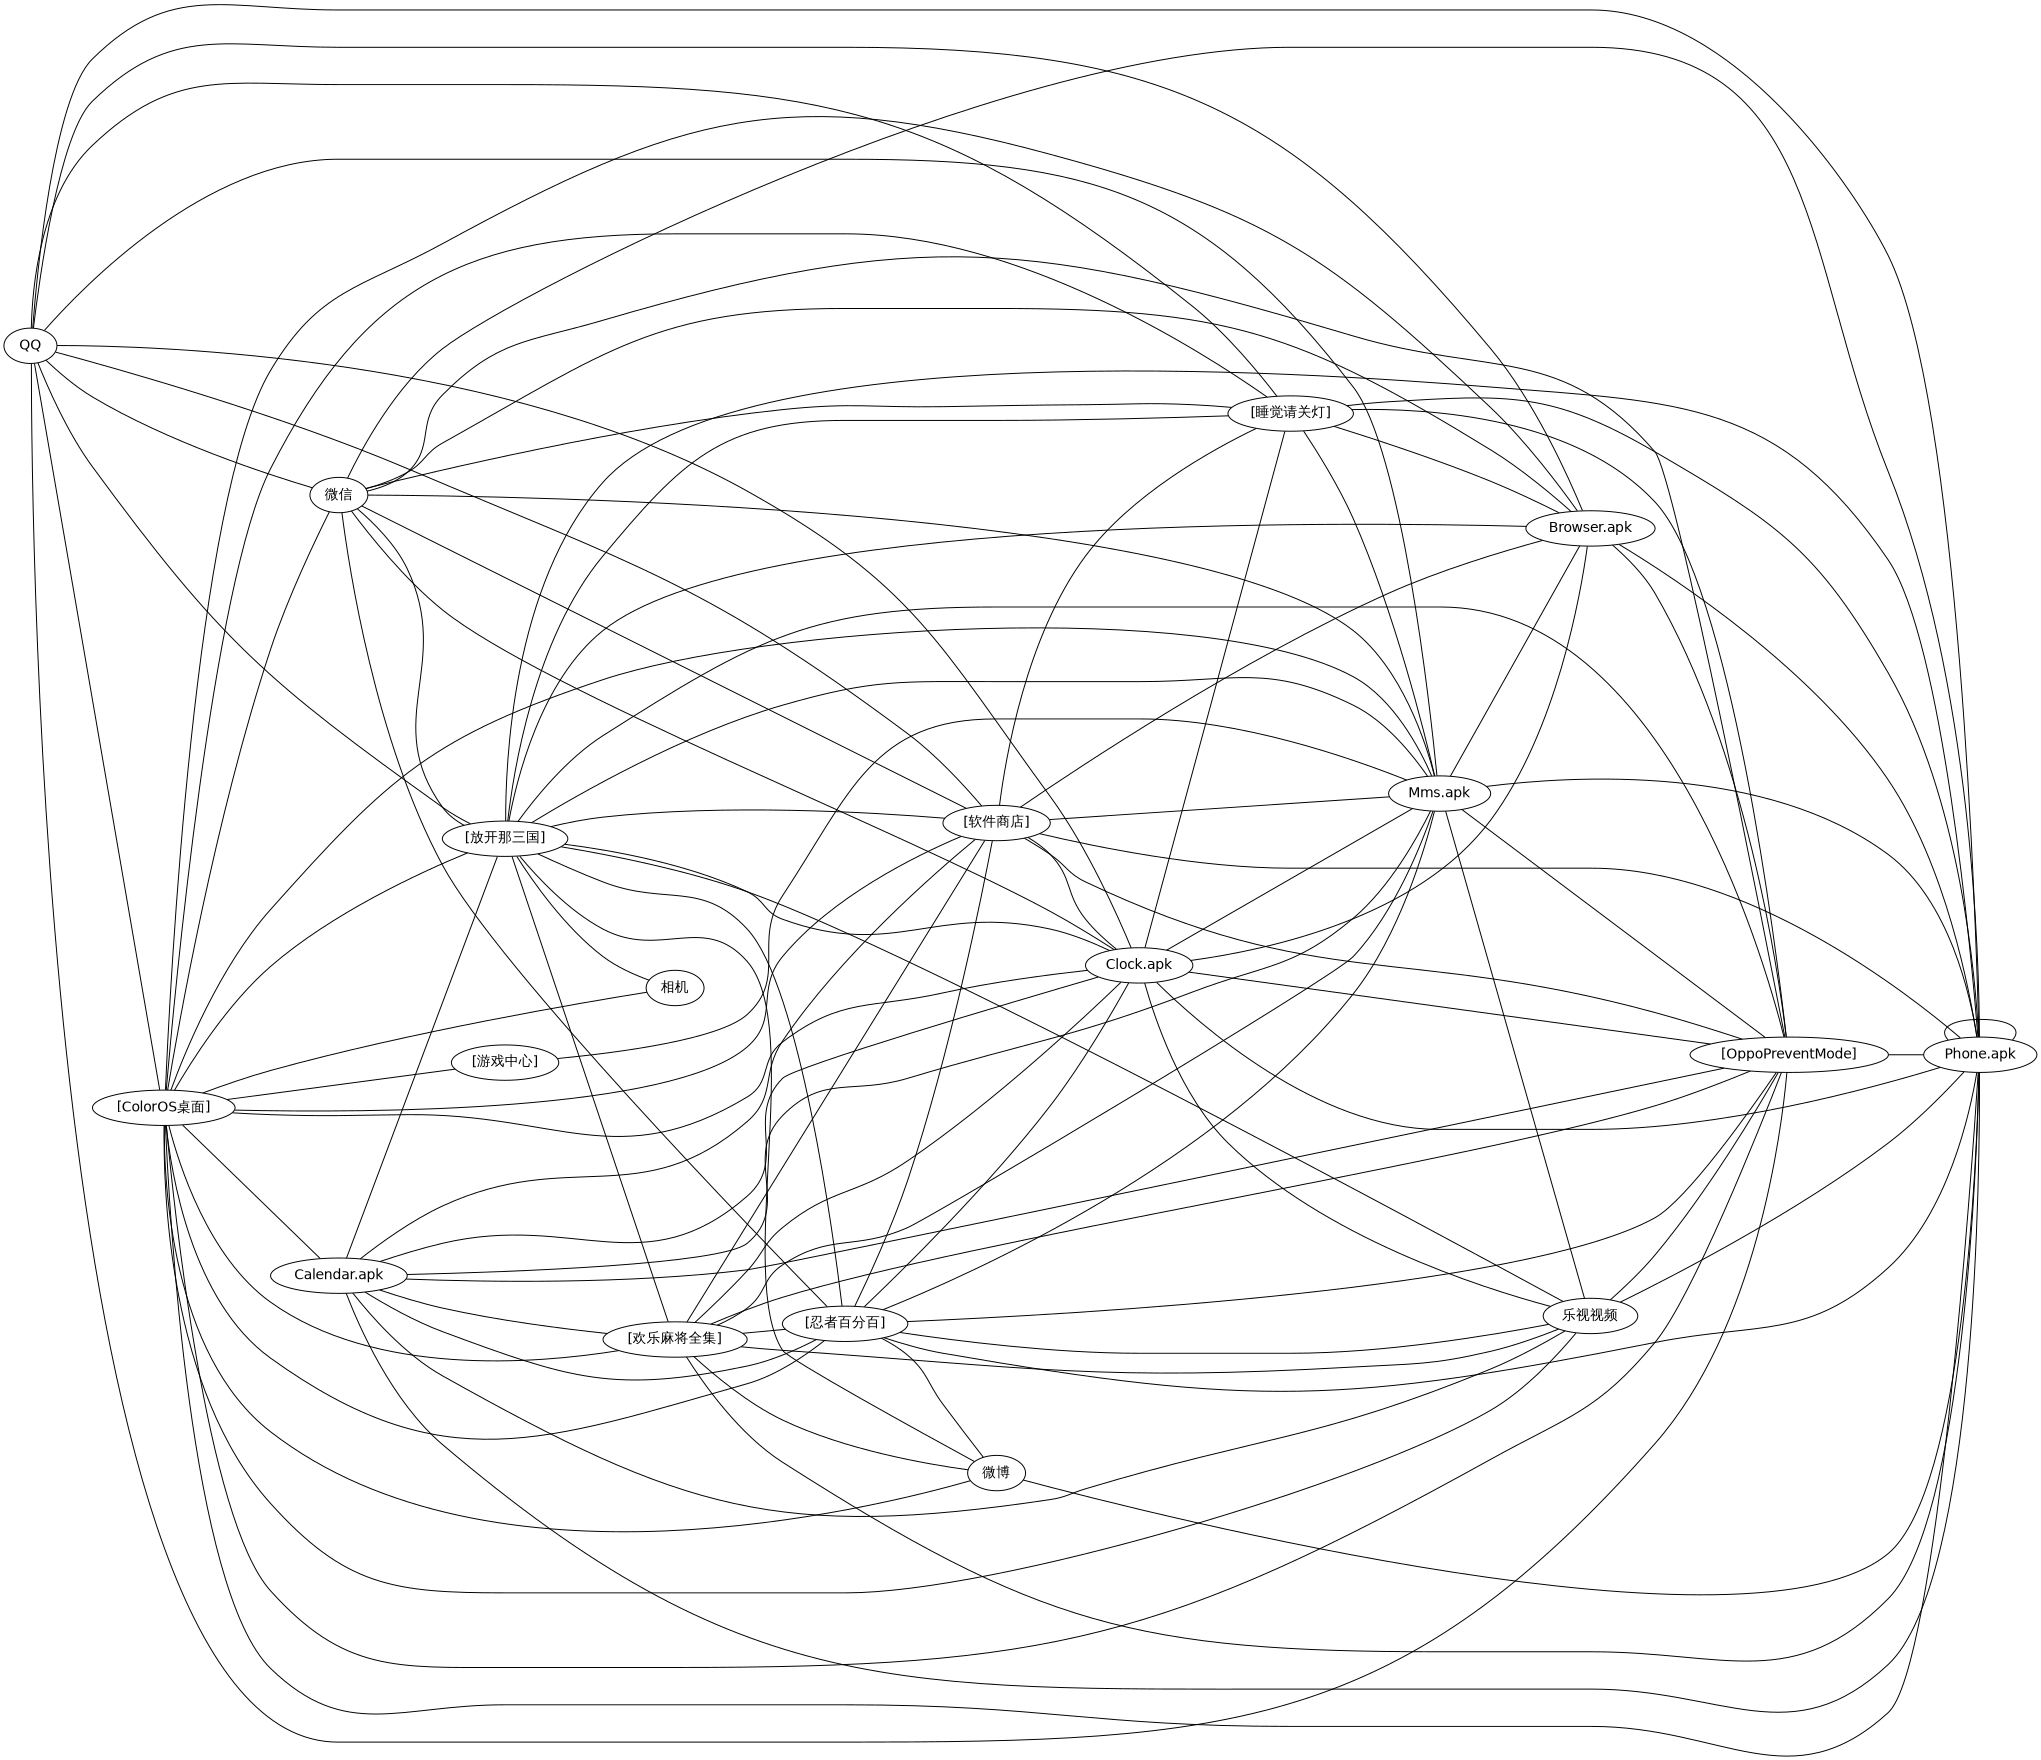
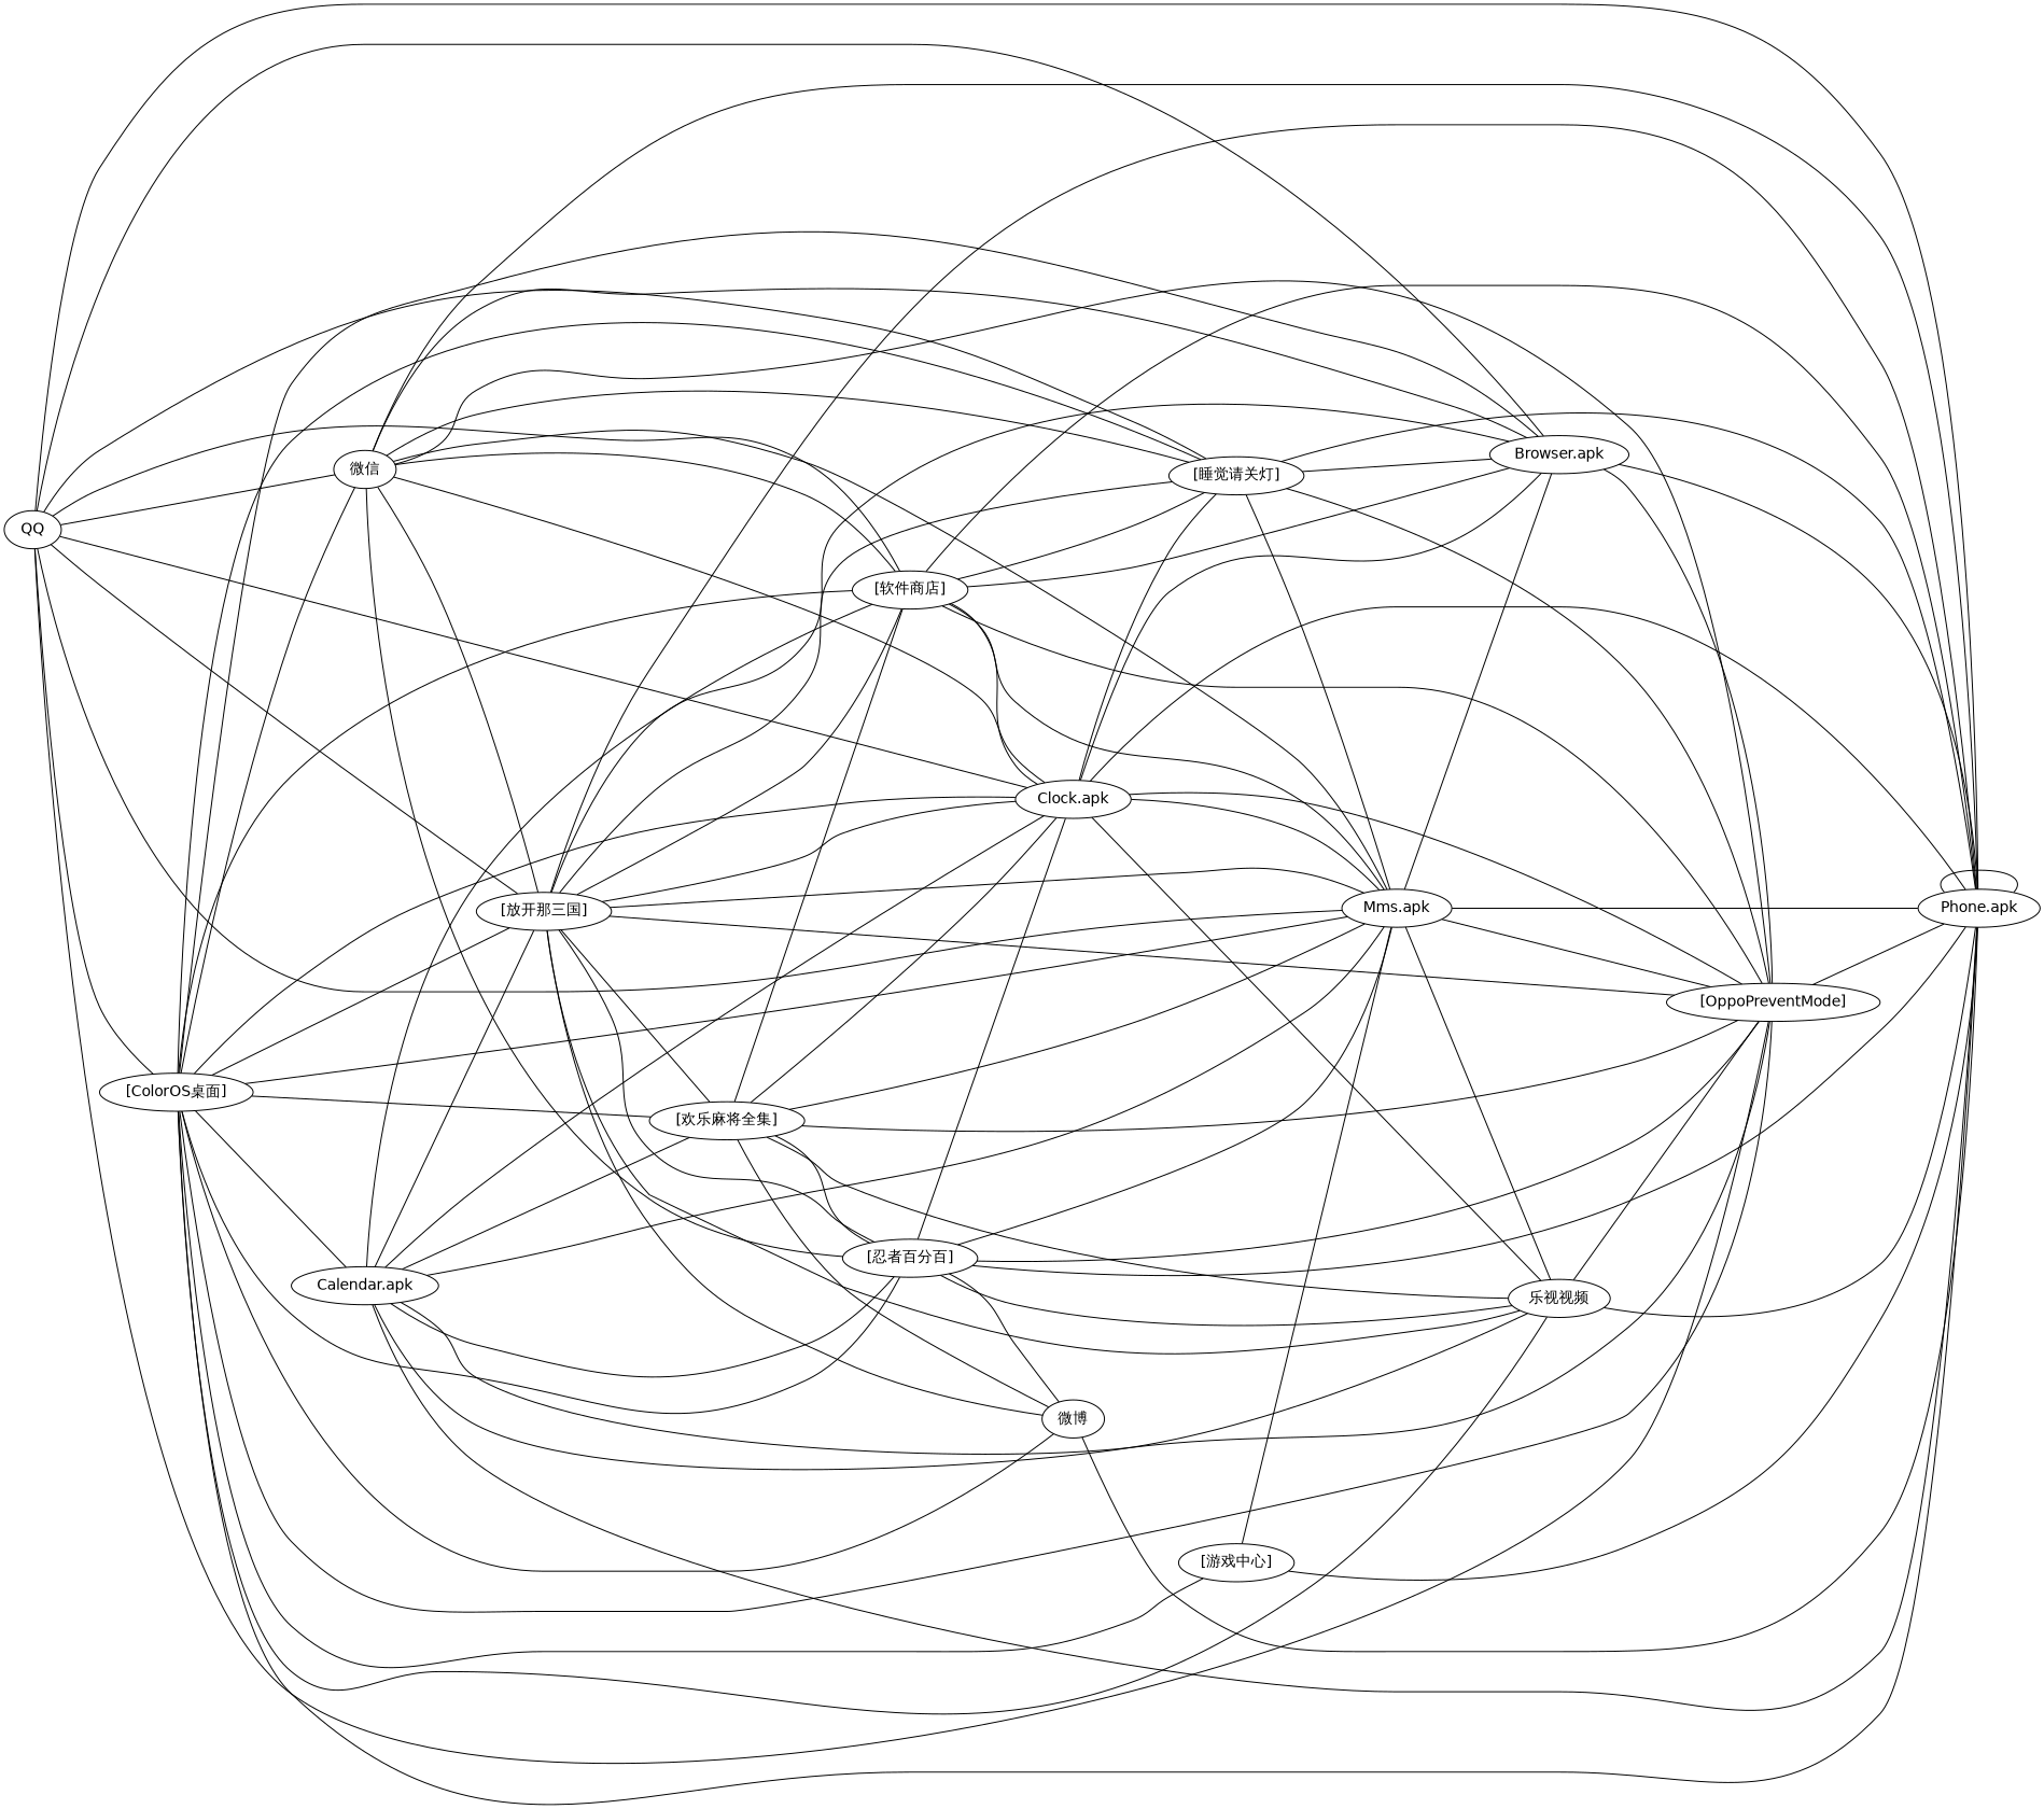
  graph {
    fontname="DejaVu Sans"
    rankdir=LR
    node [fontname="DejaVu Sans"]
    edge [fontname="DejaVu Sans" weights="[0, 0, 0, 0, 0, 0, 1]"]
    QQ
    "[ColorOS桌面]"
    "微信"
    "[放开那三国]"
    "[软件商店]"
    "Clock.apk"
    "[睡觉请关灯]"
    "Mms.apk"
    "Browser.apk"
    "[OppoPreventMode]"
    "Phone.apk"
    "Calendar.apk"
    "[游戏中心]"
    "[欢乐麻将全集]"
    "[忍者百分百]"
-   "相机"
    "微博"
    "乐视视频"
    QQ -- "[ColorOS桌面]"
    QQ -- "微信"
    QQ -- "[放开那三国]"
    QQ -- "[软件商店]"
    QQ -- "Clock.apk"
    QQ -- "[睡觉请关灯]"
    QQ -- "Mms.apk"
    QQ -- "Browser.apk"
    QQ -- "[OppoPreventMode]"
    QQ -- "Phone.apk" [weights="[0, 0, 0, 0, 0, 0, 2]"]
    "[ColorOS桌面]" -- "微信" [weights="[0, 0, 0, 0, 0, 0, 2]"]
    "[ColorOS桌面]" -- "[放开那三国]" [weights="[0, 0, 0, 0, 0, 0, 35]"]
    "[ColorOS桌面]" -- "[软件商店]" [weights="[0, 0, 0, 0, 0, 0, 4]"]
    "[ColorOS桌面]" -- "Clock.apk" [weights="[0, 0, 0, 0, 0, 0, 2]"]
    "[ColorOS桌面]" -- "[睡觉请关灯]"
    "[ColorOS桌面]" -- "Mms.apk" [weights="[0, 0, 0, 0, 0, 0, 12]"]
    "[ColorOS桌面]" -- "Browser.apk" [weights="[0, 0, 0, 0, 0, 0, 4]"]
    "[ColorOS桌面]" -- "[OppoPreventMode]" [weights="[0, 0, 0, 0, 0, 0, 3]"]
    "[ColorOS桌面]" -- "Phone.apk" [weights="[0, 0, 0, 0, 0, 0, 10]"]
    "[ColorOS桌面]" -- "Calendar.apk"
    "[ColorOS桌面]" -- "[游戏中心]"
    "[ColorOS桌面]" -- "[欢乐麻将全集]" [weights="[0, 0, 0, 0, 0, 0, 4]"]
    "[ColorOS桌面]" -- "[忍者百分百]" [weights="[0, 0, 0, 0, 0, 0, 4]"]
-   "[ColorOS桌面]" -- "相机"
    "[ColorOS桌面]" -- "微博"
    "[ColorOS桌面]" -- "乐视视频" [weights="[0, 0, 0, 0, 0, 0, 2]"]
    "微信" -- "[放开那三国]" [weights="[0, 0, 0, 0, 0, 0, 2]"]
    "微信" -- "[软件商店]" [weights="[0, 0, 0, 0, 0, 0, 2]"]
    "微信" -- "Clock.apk"
    "微信" -- "[睡觉请关灯]"
    "微信" -- "Mms.apk"
    "微信" -- "Browser.apk"
    "微信" -- "[OppoPreventMode]"
    "微信" -- "Phone.apk" [weights="[0, 0, 0, 0, 0, 0, 2]"]
    "微信" -- "[忍者百分百]"
    "[放开那三国]" -- "[软件商店]" [weights="[0, 0, 0, 0, 0, 0, 3]"]
    "[放开那三国]" -- "Clock.apk" [weights="[0, 0, 0, 0, 0, 0, 2]"]
    "[放开那三国]" -- "[睡觉请关灯]"
    "[放开那三国]" -- "Mms.apk" [weights="[0, 0, 0, 0, 0, 0, 8]"]
    "[放开那三国]" -- "Browser.apk" [weights="[0, 0, 0, 0, 0, 0, 3]"]
    "[放开那三国]" -- "[OppoPreventMode]" [weights="[0, 0, 0, 0, 0, 0, 2]"]
    "[放开那三国]" -- "Phone.apk" [weights="[0, 0, 0, 0, 0, 0, 9]"]
    "[放开那三国]" -- "[欢乐麻将全集]" [weights="[0, 0, 0, 0, 0, 0, 4]"]
    "[放开那三国]" -- "[忍者百分百]" [weights="[0, 0, 0, 0, 0, 0, 4]"]
-   "[放开那三国]" -- "相机"
    "[放开那三国]" -- "微博"
    "[放开那三国]" -- "乐视视频" [weights="[0, 0, 0, 0, 0, 0, 2]"]
    "[软件商店]" -- "Clock.apk" [weights="[0, 0, 0, 0, 0, 0, 2]"]
    "[软件商店]" -- "[睡觉请关灯]"
    "[软件商店]" -- "Mms.apk" [weights="[0, 0, 0, 0, 0, 0, 2]"]
    "[软件商店]" -- "Browser.apk"
    "[软件商店]" -- "[OppoPreventMode]" [weights="[0, 0, 0, 0, 0, 0, 2]"]
    "[软件商店]" -- "Phone.apk" [weights="[0, 0, 0, 0, 0, 0, 4]"]
    "Clock.apk" -- "[睡觉请关灯]"
    "Clock.apk" -- "Mms.apk" [weights="[0, 0, 0, 0, 0, 0, 2]"]
    "Clock.apk" -- "Browser.apk"
    "Clock.apk" -- "[OppoPreventMode]" [weights="[0, 0, 0, 0, 0, 0, 2]"]
    "Clock.apk" -- "Phone.apk" [weights="[0, 0, 0, 0, 0, 0, 4]"]
    "Clock.apk" -- "乐视视频"
    "[睡觉请关灯]" -- "Mms.apk"
    "[睡觉请关灯]" -- "Browser.apk"
    "[睡觉请关灯]" -- "[OppoPreventMode]"
    "[睡觉请关灯]" -- "Phone.apk" [weights="[0, 0, 0, 0, 0, 0, 2]"]
    "Mms.apk" -- "Browser.apk"
    "Mms.apk" -- "[OppoPreventMode]" [weights="[0, 0, 0, 0, 0, 0, 2]"]
    "Mms.apk" -- "Phone.apk" [weights="[0, 0, 0, 0, 0, 0, 8]"]
    "Mms.apk" -- "乐视视频"
    "Browser.apk" -- "[OppoPreventMode]"
    "Browser.apk" -- "Phone.apk" [weights="[0, 0, 0, 0, 0, 0, 3]"]
    "[OppoPreventMode]" -- "Phone.apk" [weights="[0, 0, 0, 0, 0, 0, 4]"]
    "Phone.apk" -- "Phone.apk" [weights="[0, 0, 0, 0, 0, 0, 2]"]
    "Calendar.apk" -- "[放开那三国]"
    "Calendar.apk" -- "[软件商店]"
    "Calendar.apk" -- "Clock.apk"
    "Calendar.apk" -- "Mms.apk"
    "Calendar.apk" -- "[OppoPreventMode]"
    "Calendar.apk" -- "Phone.apk" [weights="[0, 0, 0, 0, 0, 0, 2]"]
    "Calendar.apk" -- "[欢乐麻将全集]"
    "Calendar.apk" -- "[忍者百分百]"
    "Calendar.apk" -- "乐视视频"
    "[游戏中心]" -- "Mms.apk"
    "[欢乐麻将全集]" -- "[软件商店]"
    "[欢乐麻将全集]" -- "Clock.apk"
    "[欢乐麻将全集]" -- "Mms.apk"
    "[欢乐麻将全集]" -- "[OppoPreventMode]"
-   "[欢乐麻将全集]" -- "Phone.apk" [weights="[0, 0, 0, 0, 0, 0, 3]"]
+   "[游戏中心]" -- "Phone.apk" [weights="[0, 0, 0, 0, 0, 0, 3]"]
    "[欢乐麻将全集]" -- "[忍者百分百]" [weights="[0, 0, 0, 0, 0, 0, 2]"]
    "[欢乐麻将全集]" -- "微博"
    "[欢乐麻将全集]" -- "乐视视频"
-   "[忍者百分百]" -- "[软件商店]" [weights="[0, 0, 0, 0, 0, 0, 2]"]
    "[忍者百分百]" -- "Clock.apk"
    "[忍者百分百]" -- "Mms.apk"
    "[忍者百分百]" -- "[OppoPreventMode]"
    "[忍者百分百]" -- "Phone.apk" [weights="[0, 0, 0, 0, 0, 0, 3]"]
    "[忍者百分百]" -- "微博"
    "[忍者百分百]" -- "乐视视频"
    "微博" -- "Phone.apk"
    "乐视视频" -- "[OppoPreventMode]"
    "乐视视频" -- "Phone.apk" [weights="[0, 0, 0, 0, 0, 0, 2]"]
  }
